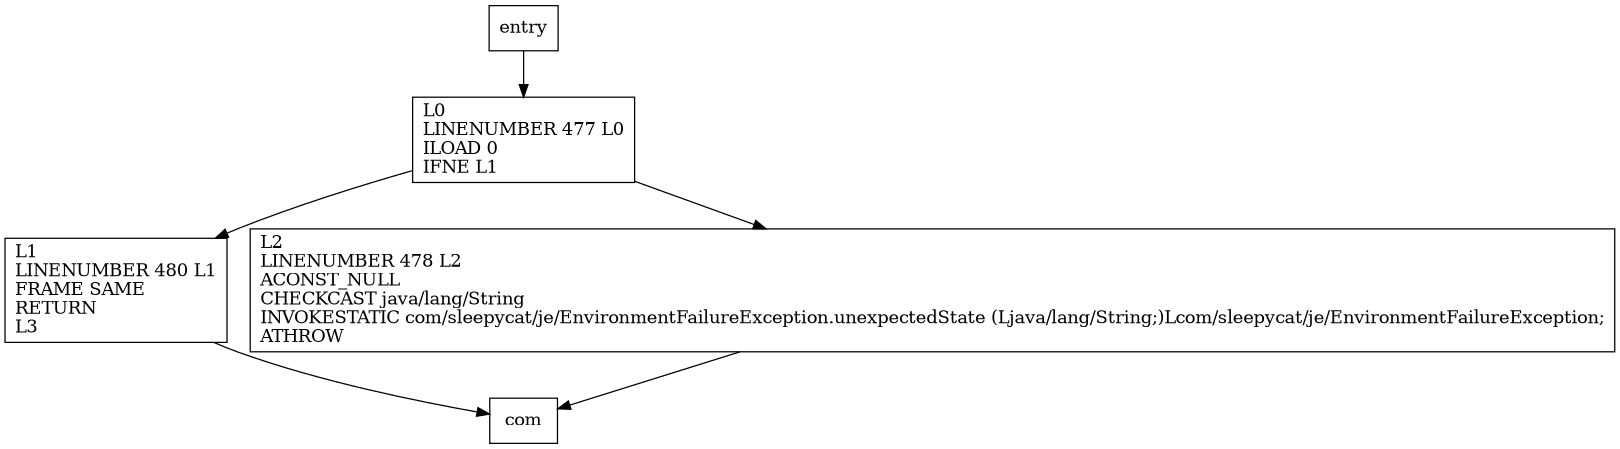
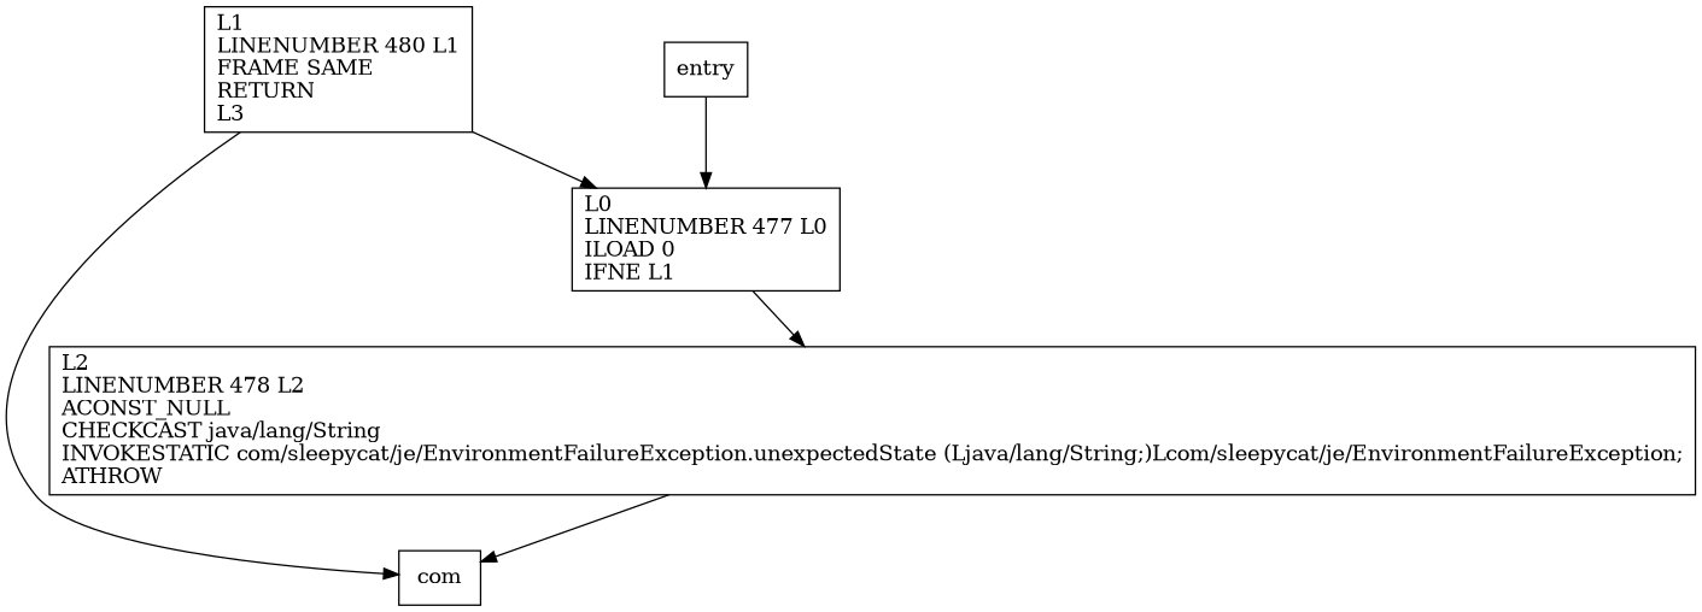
  digraph {
    node [shape=record]
    n1 [label="L1\lLINENUMBER 480 L1\lFRAME SAME\lRETURN\lL3\l"]
    n2 [label=com]
    n3 [label="L0\lLINENUMBER 477 L0\lILOAD 0\lIFNE L1\l"]
    n4 [label="L2\lLINENUMBER 478 L2\lACONST_NULL\lCHECKCAST java/lang/String\lINVOKESTATIC com/sleepycat/je/EnvironmentFailureException.unexpectedState (Ljava/lang/String;)Lcom/sleepycat/je/EnvironmentFailureException;\lATHROW\l"]
    entry
    n1 -> n2
-   n3 -> n1
+   n1 -> n3
    n3 -> n4
    n4 -> n2
    entry -> n3
  }
